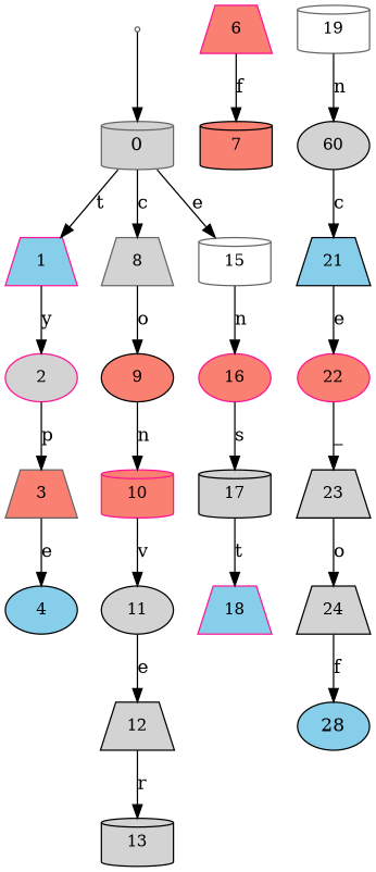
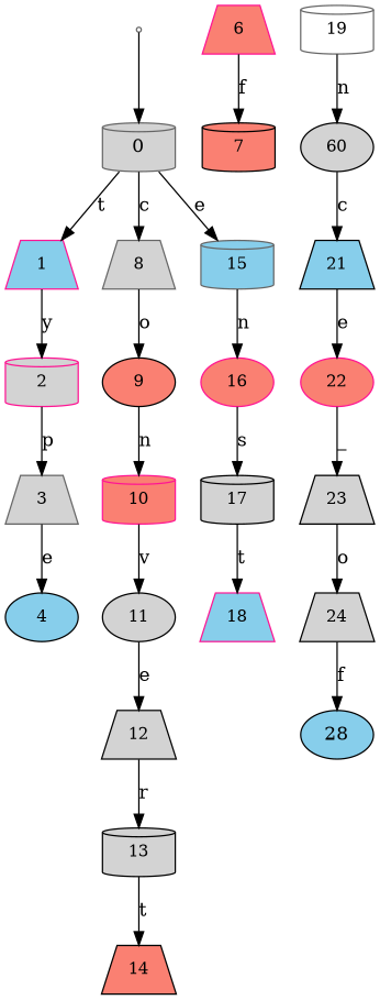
  digraph {
    rankdir=TB
    node [color=black fillcolor=lightgrey fontsize=12 shape=trapezium style=filled]
    n1 [color=gray40 fontsize=14 label=0 shape=cylinder]
    n2 [color=deeppink fillcolor=skyblue label=1]
    n3 [color=gray40 label=8]
-   n4 [color=gray40 fillcolor=white label=15 shape=cylinder]
-   n5 [color=deeppink label=2 shape=ellipse]
+   n4 [color=gray40 fillcolor=skyblue label=15 shape=cylinder]
+   n5 [color=deeppink label=2 shape=cylinder]
    n6 [fillcolor=salmon label=9 shape=ellipse]
    n7 [color=deeppink fillcolor=salmon label=16 shape=ellipse]
-   n8 [color=gray40 fillcolor=salmon label=3]
+   n8 [color=gray40 label=3]
    n9 [fillcolor=skyblue label=4 shape=ellipse]
    n10 [color=deeppink fillcolor=salmon label=6]
    n11 [fillcolor=salmon label=7 shape=cylinder]
    n12 [color=deeppink fillcolor=salmon label=10 shape=cylinder]
    n13 [label=11 shape=ellipse]
    n14 [label=12]
    n15 [label=13 shape=cylinder]
+   n16 [fillcolor=salmon label=14]
    n17 [label=17 shape=cylinder]
    n18 [color=deeppink fillcolor=skyblue label=18]
    n19 [color=gray40 fillcolor=white label=19 shape=cylinder]
    n20 [label=60 shape=ellipse]
    n21 [fillcolor=skyblue label=21]
    n22 [color=deeppink fillcolor=salmon label=22 shape=ellipse]
    n23 [label=23]
    n24 [label=24]
    n25 [fillcolor=skyblue fontsize=14 label=28 shape=ellipse]
    n26 [color=gray40 fillcolor=white fontsize=14 label=25 shape=point]
    n1 -> n2 [label=t]
    n1 -> n3 [label=c]
    n1 -> n4 [label=e]
    n2 -> n5 [label=y]
    n3 -> n6 [label=o]
    n4 -> n7 [label=n]
    n5 -> n8 [label=p]
    n6 -> n12 [label=n]
    n7 -> n17 [label=s]
    n8 -> n9 [label=e]
    n10 -> n11 [label=f]
    n12 -> n13 [label=v]
    n13 -> n14 [label=e]
    n14 -> n15 [label=r]
+   n15 -> n16 [label=t]
    n17 -> n18 [label=t]
    n19 -> n20 [label=n]
    n20 -> n21 [label=c]
    n21 -> n22 [label=e]
    n22 -> n23 [label=_]
    n23 -> n24 [label=o]
    n24 -> n25 [label=f]
    n26 -> n1
  }
